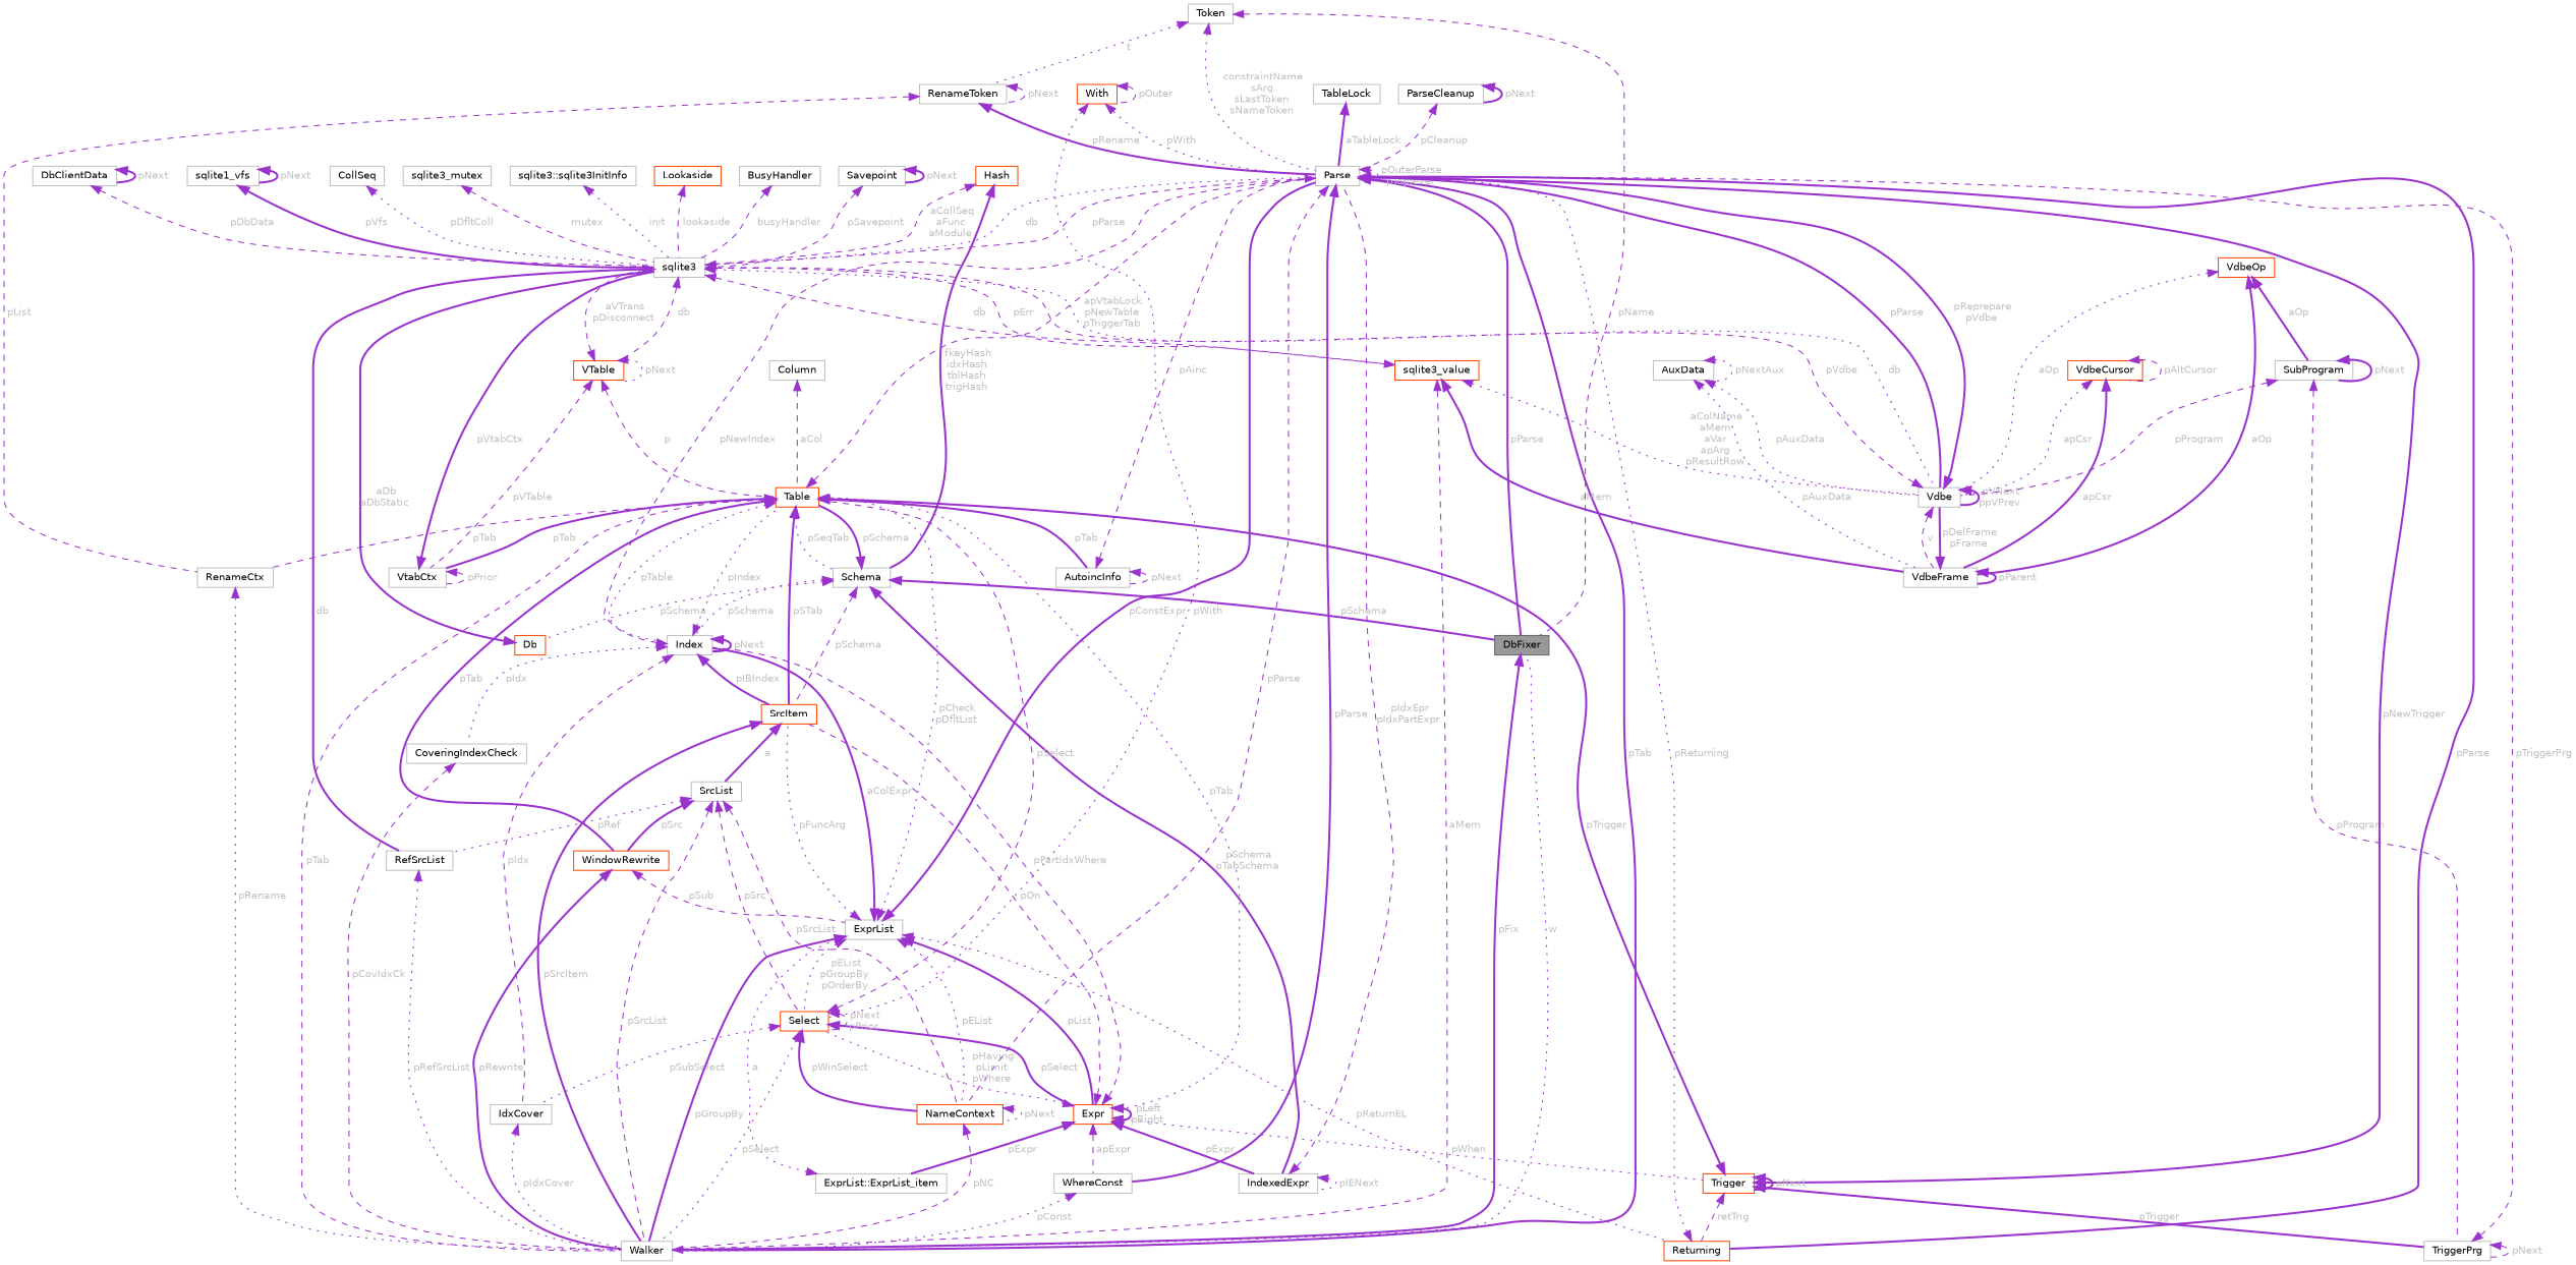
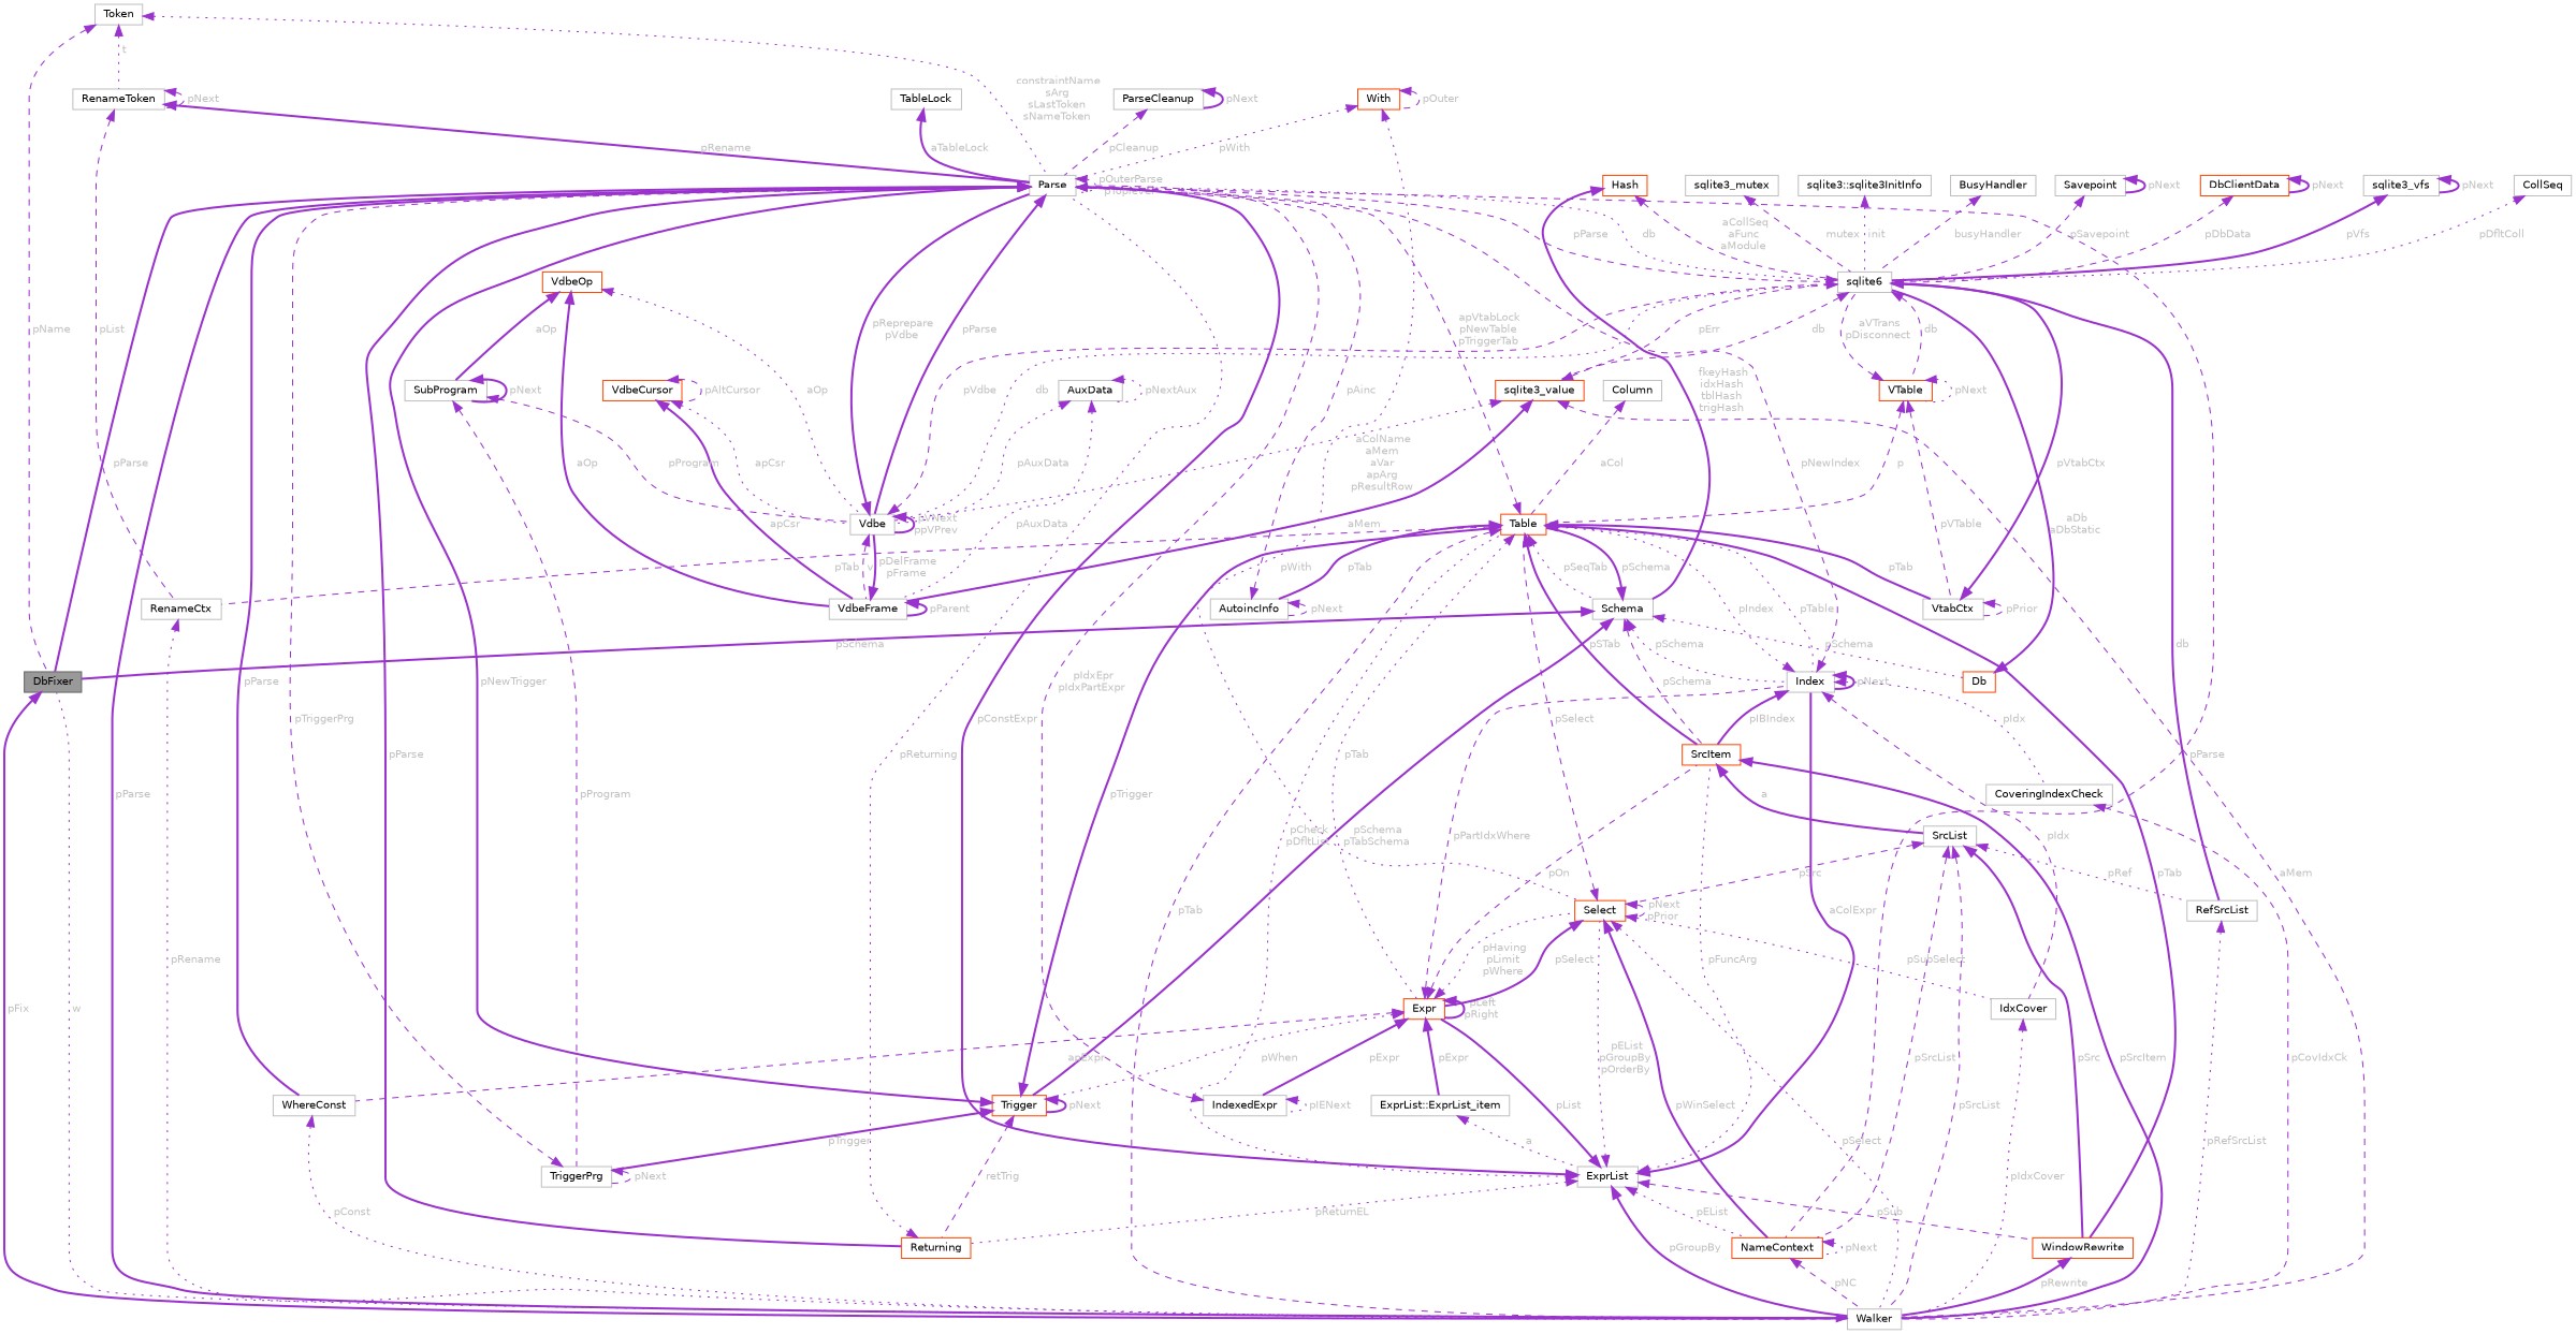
  digraph {
    node [color=grey75 fillcolor=white fontname=Helvetica fontsize=10 shape=box style=filled]
    edge [color=darkorchid3 dir=back fontcolor=grey fontname=Helvetica fontsize=10 labelfontname=Helvetica labelfontsize=10 style=bold]
    n1 [color=gray40 fillcolor=grey60 fontcolor=black height=0.2 label=DbFixer width=0.4]
    n2 [height=0.2 label=Walker width=0.4]
    n3 [height=0.2 label=Parse width=0.4]
-   n4 [height=0.2 label=sqlite3 width=0.4]
+   n4 [height=0.2 label=sqlite6 width=0.4]
    n5 [height=0.2 label=Vdbe width=0.4]
    n6 [color=orangered height=0.2 label=Returning width=0.4]
    n7 [color=orangered height=0.2 label=NameContext width=0.4]
    n8 [height=0.2 label=WhereConst width=0.4]
    n9 [color=orangered height=0.2 label=sqlite3_value width=0.4]
    n10 [color=orangered height=0.2 label=VTable width=0.4]
    n11 [height=0.2 label=RefSrcList width=0.4]
    n12 [height=0.2 label=VdbeFrame width=0.4]
    n13 [color=orangered height=0.2 label=Table width=0.4]
    n14 [height=0.2 label=VtabCtx width=0.4]
-   n15 [height=0.2 label=sqlite1_vfs width=0.4]
+   n15 [height=0.2 label=sqlite3_vfs width=0.4]
    n16 [color=orangered height=0.2 label=VdbeCursor width=0.4]
    n17 [color=orangered height=0.2 label=VdbeOp width=0.4]
    n18 [height=0.2 label=SubProgram width=0.4]
    n19 [height=0.2 label=TriggerPrg width=0.4]
    n20 [height=0.2 label=AuxData width=0.4]
    n21 [height=0.2 label=CollSeq width=0.4]
    n22 [height=0.2 label=sqlite3_mutex width=0.4]
    n23 [color=orangered height=0.2 label=Db width=0.4]
    n24 [height=0.2 label=Schema width=0.4]
    n25 [height=0.2 label=Index width=0.4]
    n26 [color=orangered height=0.2 label=SrcItem width=0.4]
    n27 [color=orangered height=0.2 label=Trigger width=0.4]
    n28 [color=orangered height=0.2 label=Expr width=0.4]
    n29 [height=0.2 label=AutoincInfo width=0.4]
    n30 [color=orangered height=0.2 label=WindowRewrite width=0.4]
    n31 [height=0.2 label=RenameCtx width=0.4]
    n32 [height=0.2 label=IdxCover width=0.4]
    n33 [height=0.2 label=CoveringIndexCheck width=0.4]
    n34 [height=0.2 label=SrcList width=0.4]
    n35 [color=orangered height=0.2 label=Hash width=0.4]
    n36 [height=0.2 label="ExprList::ExprList_item" width=0.4]
    n37 [color=orangered height=0.2 label=Select width=0.4]
    n38 [height=0.2 label=IndexedExpr width=0.4]
    n39 [height=0.2 label=Column width=0.4]
    n40 [height=0.2 label=ExprList width=0.4]
    n41 [color=orangered height=0.2 label=With width=0.4]
    n42 [height=0.2 label="sqlite3::sqlite3InitInfo" width=0.4]
-   n43 [color=orangered height=0.2 label=Lookaside width=0.4]
    n44 [height=0.2 label=BusyHandler width=0.4]
    n45 [height=0.2 label=Savepoint width=0.4]
-   n46 [height=0.2 label=DbClientData width=0.4]
+   n46 [color=orangered height=0.2 label=DbClientData width=0.4]
    n47 [height=0.2 label=TableLock width=0.4]
    n48 [height=0.2 label=ParseCleanup width=0.4]
    n49 [height=0.2 label=Token width=0.4]
    n50 [height=0.2 label=RenameToken width=0.4]
    n1 -> n2 [label=" pFix"]
    n2 -> n1 [label=" w" style=dotted]
    n3 -> n1 [label=" pParse"]
-   n3 -> n2 [label=" pTab"]
+   n3 -> n2 [label=" pParse"]
    n3 -> n3 [label=" pOuterParse\npToplevel" style=dotted]
    n3 -> n4 [label=" pParse" style=dashed]
    n3 -> n5 [label=" pParse"]
    n3 -> n6 [label=" pParse"]
    n3 -> n7 [label=" pParse" style=dashed]
    n3 -> n8 [label=" pParse"]
    n4 -> n3 [label=" db" style=dotted]
    n4 -> n5 [label=" db" style=dotted]
    n4 -> n9 [label=" db" style=dashed]
    n4 -> n10 [label=" db" style=dashed]
    n4 -> n11 [label=" db"]
    n5 -> n3 [label=" pReprepare\npVdbe"]
    n5 -> n4 [label=" pVdbe" style=dashed]
    n5 -> n5 [label=" pVNext\nppVPrev"]
    n5 -> n12 [label=" v" style=dashed]
    n6 -> n3 [label=" pReturning" style=dotted]
    n7 -> n2 [label=" pNC" style=dashed]
    n7 -> n7 [label=" pNext" style=dotted]
    n8 -> n2 [label=" pConst" style=dotted]
    n9 -> n2 [label=" aMem" style=dashed]
    n9 -> n4 [label=" pErr" style=dashed]
    n9 -> n5 [label=" aColName\naMem\naVar\napArg\npResultRow" style=dotted]
    n9 -> n12 [label=" aMem"]
    n10 -> n4 [label=" aVTrans\npDisconnect" style=dashed]
    n10 -> n10 [label=" pNext" style=dotted]
    n10 -> n13 [label=" p" style=dashed]
    n10 -> n14 [label=" pVTable" style=dashed]
    n11 -> n2 [label=" pRefSrcList" style=dotted]
    n12 -> n5 [label=" pDelFrame\npFrame"]
    n12 -> n12 [label=" pParent"]
    n13 -> n2 [label=" pTab" style=dashed]
    n13 -> n3 [label=" apVtabLock\npNewTable\npTriggerTab" style=dashed]
    n13 -> n14 [label=" pTab"]
    n13 -> n24 [label=" pSeqTab" style=dotted]
    n13 -> n25 [label=" pTable" style=dotted]
    n13 -> n26 [label=" pSTab"]
    n13 -> n28 [label=" pTab" style=dotted]
    n13 -> n29 [label=" pTab"]
    n13 -> n30 [label=" pTab"]
    n13 -> n31 [label=" pTab" style=dashed]
    n14 -> n4 [label=" pVtabCtx"]
    n14 -> n14 [label=" pPrior" style=dashed]
    n15 -> n4 [label=" pVfs"]
    n15 -> n15 [label=" pNext"]
    n16 -> n5 [label=" apCsr" style=dotted]
    n16 -> n12 [label=" apCsr"]
    n16 -> n16 [label=" pAltCursor" style=dashed]
    n17 -> n5 [label=" aOp" style=dotted]
    n17 -> n12 [label=" aOp"]
    n17 -> n18 [label=" aOp"]
    n18 -> n5 [label=" pProgram" style=dashed]
    n18 -> n18 [label=" pNext"]
    n18 -> n19 [label=" pProgram" style=dashed]
    n19 -> n3 [label=" pTriggerPrg" style=dashed]
    n19 -> n19 [label=" pNext" style=dashed]
    n20 -> n5 [label=" pAuxData" style=dotted]
    n20 -> n12 [label=" pAuxData" style=dotted]
    n20 -> n20 [label=" pNextAux" style=dotted]
    n21 -> n4 [label=" pDfltColl" style=dotted]
    n22 -> n4 [label=" mutex" style=dashed]
    n23 -> n4 [label=" aDb\naDbStatic"]
    n24 -> n1 [label=" pSchema"]
    n24 -> n13 [label=" pSchema"]
    n24 -> n23 [label=" pSchema" style=dotted]
    n24 -> n25 [label=" pSchema" style=dotted]
    n24 -> n26 [label=" pSchema" style=dashed]
-   n24 -> n38 [label=" pSchema\npTabSchema"]
+   n24 -> n27 [label=" pSchema\npTabSchema"]
    n25 -> n3 [label=" pNewIndex" style=dashed]
    n25 -> n13 [label=" pIndex" style=dotted]
    n25 -> n25 [label=" pNext"]
    n25 -> n26 [label=" pIBIndex"]
    n25 -> n32 [label=" pIdx" style=dashed]
    n25 -> n33 [label=" pIdx" style=dotted]
    n26 -> n2 [label=" pSrcItem"]
    n26 -> n34 [label=" a"]
    n27 -> n3 [label=" pNewTrigger"]
    n27 -> n6 [label=" retTrig" style=dashed]
    n27 -> n13 [label=" pTrigger"]
    n27 -> n19 [label=" pTrigger"]
    n27 -> n27 [label=" pNext"]
    n28 -> n8 [label=" apExpr" style=dashed]
    n28 -> n25 [label=" pPartIdxWhere" style=dashed]
    n28 -> n26 [label=" pOn" style=dashed]
    n28 -> n27 [label=" pWhen" style=dotted]
    n28 -> n28 [label=" pLeft\npRight"]
    n28 -> n36 [label=" pExpr"]
    n28 -> n37 [label=" pHaving\npLimit\npWhere" style=dotted]
    n28 -> n38 [label=" pExpr"]
    n29 -> n3 [label=" pAinc" style=dashed]
    n29 -> n29 [label=" pNext" style=dashed]
    n30 -> n2 [label=" pRewrite"]
    n31 -> n2 [label=" pRename" style=dotted]
    n32 -> n2 [label=" pIdxCover" style=dotted]
    n33 -> n2 [label=" pCovIdxCk" style=dashed]
    n34 -> n2 [label=" pSrcList" style=dashed]
    n34 -> n7 [label=" pSrcList" style=dashed]
    n34 -> n11 [label=" pRef" style=dotted]
    n34 -> n30 [label=" pSrc"]
    n34 -> n37 [label=" pSrc" style=dashed]
    n35 -> n4 [label=" aCollSeq\naFunc\naModule" style=dashed]
    n35 -> n24 [label=" fkeyHash\nidxHash\ntblHash\ntrigHash"]
    n36 -> n40 [label=" a" style=dotted]
    n37 -> n2 [label=" pSelect" style=dotted]
    n37 -> n7 [label=" pWinSelect"]
    n37 -> n13 [label=" pSelect" style=dashed]
    n37 -> n28 [label=" pSelect"]
    n37 -> n32 [label=" pSubSelect" style=dotted]
    n37 -> n37 [label=" pNext\npPrior" style=dashed]
    n38 -> n3 [label=" pIdxEpr\npIdxPartExpr" style=dashed]
    n38 -> n38 [label=" pIENext" style=dotted]
    n39 -> n13 [label=" aCol" style=dashed]
    n40 -> n2 [label=" pGroupBy"]
    n40 -> n3 [label=" pConstExpr"]
    n40 -> n6 [label=" pReturnEL" style=dotted]
    n40 -> n7 [label=" pEList" style=dotted]
    n40 -> n13 [label=" pCheck\npDfltList" style=dotted]
    n40 -> n25 [label=" aColExpr"]
    n40 -> n26 [label=" pFuncArg" style=dotted]
    n40 -> n28 [label=" pList"]
-   n30 -> n40 [label=" pSub" style=dashed]
+   n40 -> n30 [label=" pSub" style=dashed]
    n40 -> n37 [label=" pEList\npGroupBy\npOrderBy" style=dotted]
    n41 -> n3 [label=" pWith" style=dotted]
    n41 -> n37 [label=" pWith" style=dotted]
    n41 -> n41 [label=" pOuter" style=dashed]
    n42 -> n4 [label=" init" style=dotted]
-   n43 -> n4 [label=" lookaside" style=dashed]
    n44 -> n4 [label=" busyHandler" style=dashed]
    n45 -> n4 [label=" pSavepoint" style=dashed]
    n45 -> n45 [label=" pNext"]
    n46 -> n4 [label=" pDbData" style=dashed]
    n46 -> n46 [label=" pNext"]
    n47 -> n3 [label=" aTableLock"]
    n48 -> n3 [label=" pCleanup" style=dashed]
    n48 -> n48 [label=" pNext"]
    n49 -> n1 [label=" pName" style=dashed]
    n49 -> n3 [label=" constraintName\nsArg\nsLastToken\nsNameToken" style=dotted]
    n49 -> n50 [label=" t" style=dotted]
    n50 -> n3 [label=" pRename"]
    n50 -> n31 [label=" pList" style=dashed]
    n50 -> n50 [label=" pNext" style=dashed]
  }
